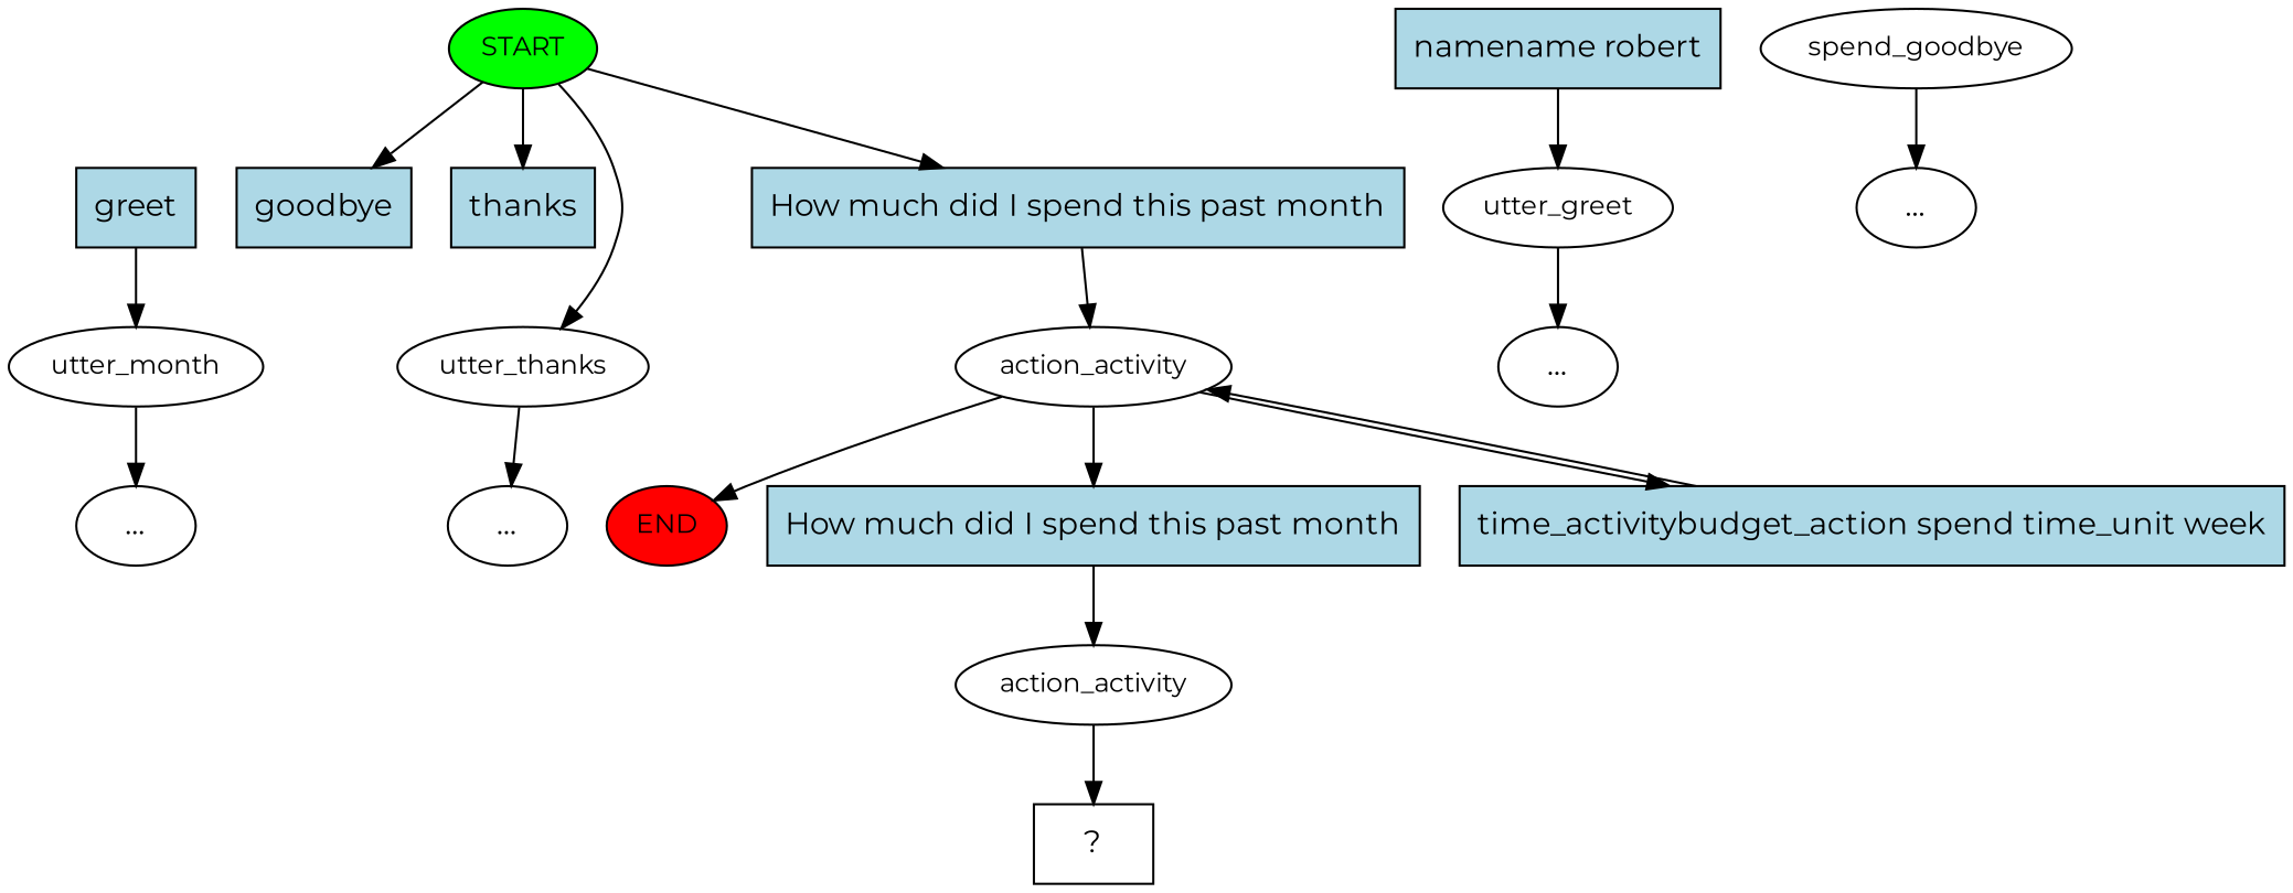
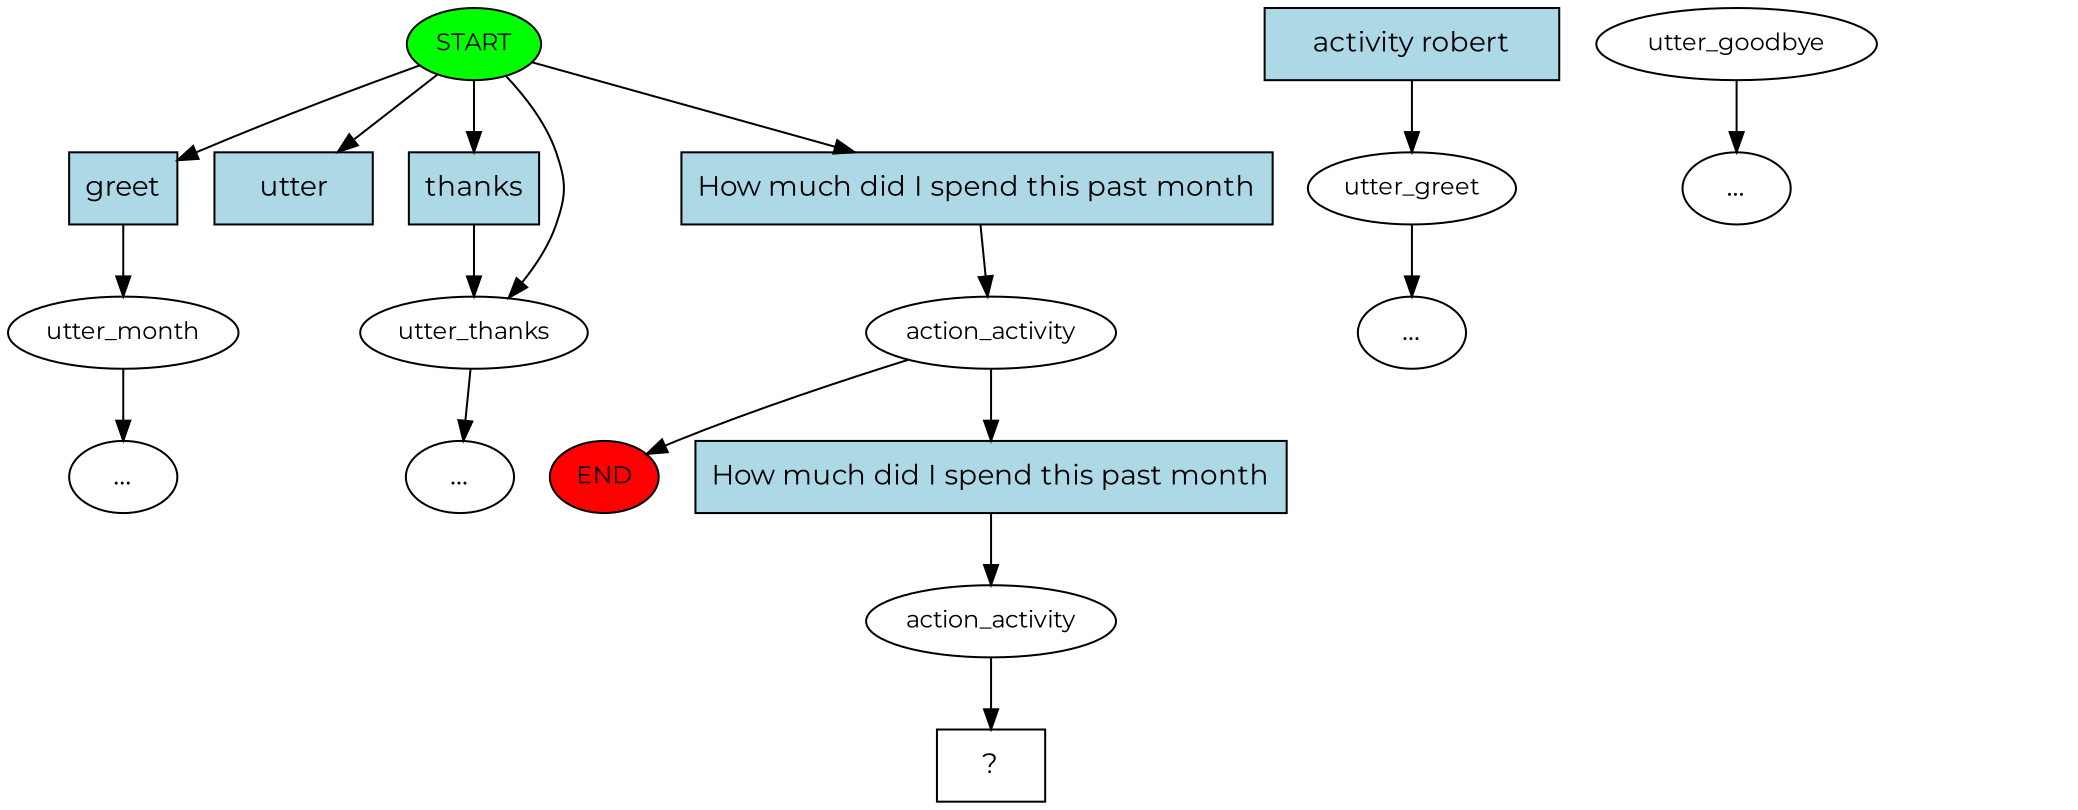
  digraph {
    fontname=Montserrat
    node [fontname=Montserrat]
    edge [fontname=Montserrat]
    n1 [fillcolor=green fontsize=12 label=START style=filled]
    n2 [fillcolor=lightblue label=greet shape=rect style=filled]
-   n3 [fillcolor=lightblue label=goodbye shape=rect style=filled]
+   n3 [fillcolor=lightblue label=utter shape=rect style=filled]
    n4 [fillcolor=lightblue label=thanks shape=rect style=filled]
    n5 [fillcolor=lightblue label="How much did I spend this past month" shape=rect style=filled]
    n6 [fontsize=12 label=utter_thanks]
    n7 [fontsize=12 label=utter_month]
-   n8 [fillcolor=lightblue label="namename robert" shape=rect style=filled]
+   n8 [fillcolor=lightblue label="activity robert" shape=rect style=filled]
    n9 [fontsize=12 label=utter_greet]
    n10 [fontsize=12 label=action_activity]
    n11 [fillcolor=red fontsize=12 label=END style=filled]
    n12 [label="..."]
-   n13 [fontsize=12 label=spend_goodbye]
+   n13 [fontsize=12 label=utter_goodbye]
    n14 [label="..."]
    n15 [label="..."]
    n16 [label="..."]
    n17 [fillcolor=lightblue label="How much did I spend this past month" shape=rect style=filled]
-   n18 [fillcolor=lightblue label="time_activitybudget_action spend time_unit week" shape=rect style=filled]
    n19 [fontsize=12 label=action_activity]
    n20 [label="  ?  " shape=rect]
+   n1 -> n2
    n1 -> n3
    n1 -> n4
    n1 -> n5
    n1 -> n6
    n2 -> n7
+   n4 -> n6
    n5 -> n10
    n6 -> n15
    n7 -> n12
    n8 -> n9
    n9 -> n16
    n10 -> n11
    n10 -> n17
-   n10 -> n18
    n13 -> n14
    n17 -> n19
-   n18 -> n10
    n19 -> n20
  }
